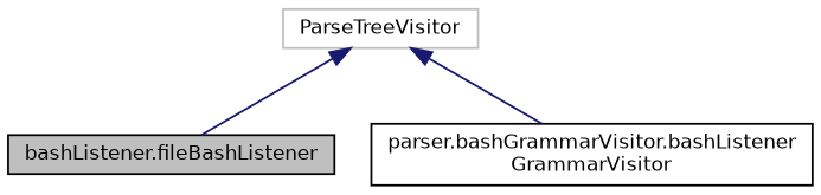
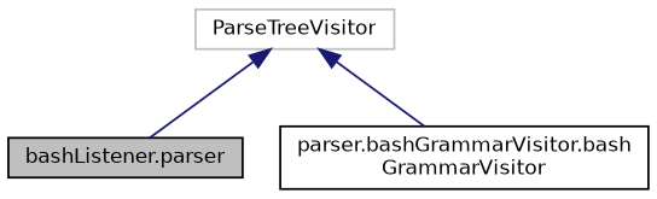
  digraph {
    node [color=black fillcolor=white fontname=Helvetica fontsize=10 shape=record style=filled]
    edge [color=midnightblue dir=back fontname=Helvetica fontsize=10 labelfontname=Helvetica labelfontsize=10 style=solid]
-   n1 [fillcolor=grey75 fontcolor=black height=0.2 label="bashListener.fileBashListener" width=0.4]
-   n2 [height=0.2 label="parser.bashGrammarVisitor.bashListener\lGrammarVisitor" width=0.4]
+   n1 [fillcolor=grey75 fontcolor=black height=0.2 label="bashListener.parser" width=0.4]
+   n2 [height=0.2 label="parser.bashGrammarVisitor.bash\lGrammarVisitor" width=0.4]
    n3 [color=grey75 height=0.2 label=ParseTreeVisitor width=0.4]
    n3 -> n1
    n3 -> n2
  }
